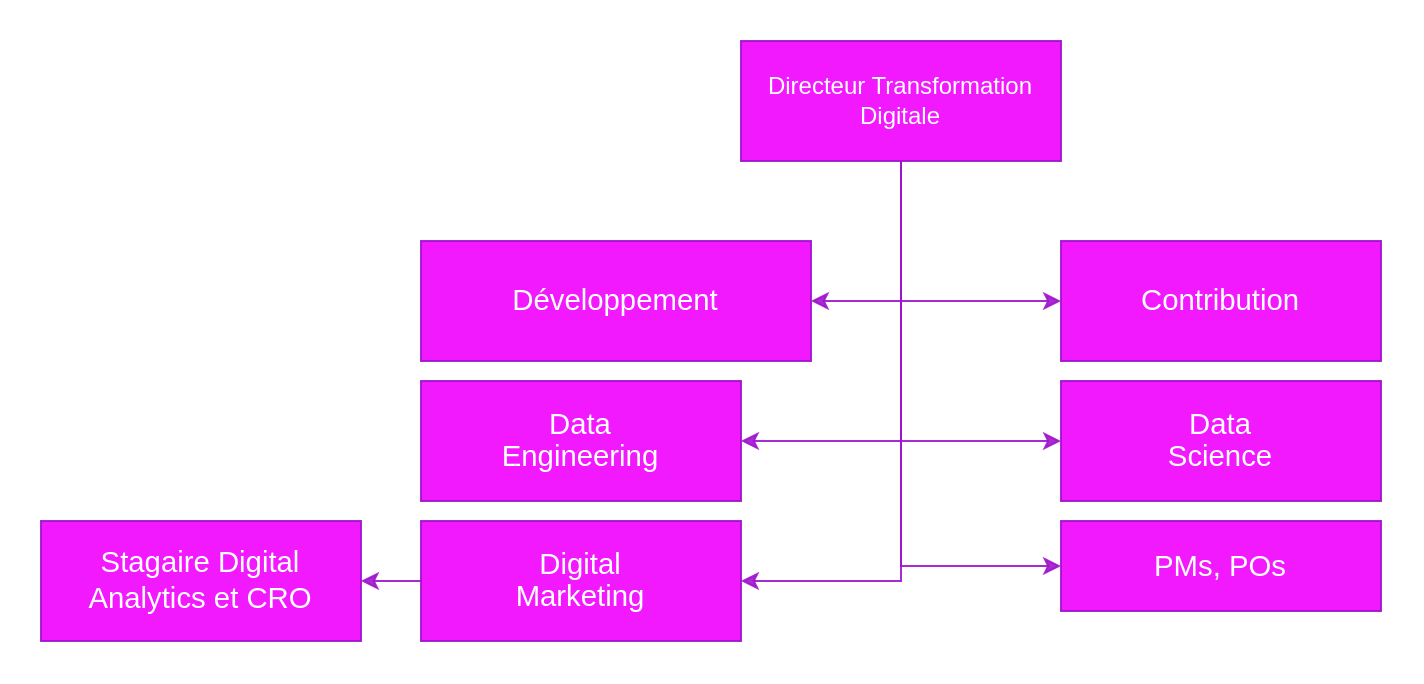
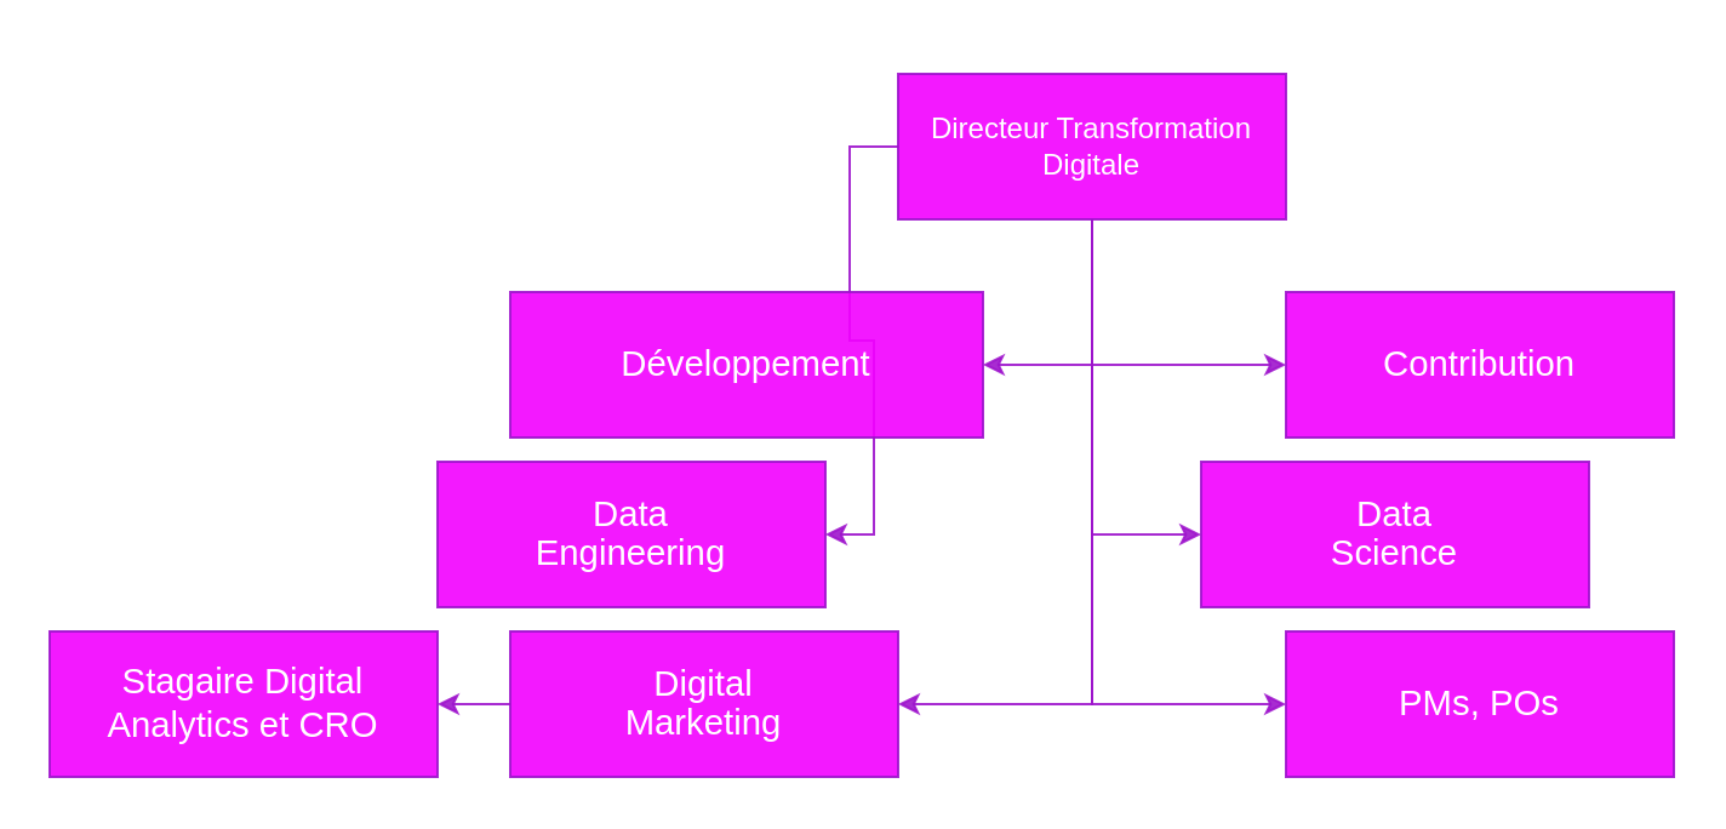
  <mxCell id="0" />
  <mxCell id="1" parent="0" />
  <mxCell id="2" style="edgeStyle=orthogonalEdgeStyle;rounded=0;orthogonalLoop=1;jettySize=auto;html=1;entryX=1;entryY=0.5;entryDx=0;entryDy=0;fillColor=#6a00ff;strokeColor=#9E15CC;opacity=90;" edge="1" parent="1" source="8" target="9"><mxGeometry relative="1" as="geometry" /></mxCell>
  <mxCell id="3" style="edgeStyle=orthogonalEdgeStyle;rounded=0;orthogonalLoop=1;jettySize=auto;html=1;entryX=0;entryY=0.5;entryDx=0;entryDy=0;fillColor=#6a00ff;strokeColor=#9E15CC;opacity=90;" edge="1" parent="1" source="8" target="13"><mxGeometry relative="1" as="geometry" /></mxCell>
  <mxCell id="4" style="edgeStyle=orthogonalEdgeStyle;rounded=0;orthogonalLoop=1;jettySize=auto;html=1;entryX=1;entryY=0.5;entryDx=0;entryDy=0;fillColor=#6a00ff;strokeColor=#9E15CC;opacity=90;" edge="1" parent="1" source="8" target="10"><mxGeometry relative="1" as="geometry" /></mxCell>
  <mxCell id="5" style="edgeStyle=orthogonalEdgeStyle;rounded=0;orthogonalLoop=1;jettySize=auto;html=1;entryX=0;entryY=0.5;entryDx=0;entryDy=0;fillColor=#6a00ff;strokeColor=#9E15CC;opacity=90;" edge="1" parent="1" source="8" target="14"><mxGeometry relative="1" as="geometry" /></mxCell>
  <mxCell id="6" style="edgeStyle=orthogonalEdgeStyle;rounded=0;orthogonalLoop=1;jettySize=auto;html=1;entryX=1;entryY=0.5;entryDx=0;entryDy=0;fillColor=#6a00ff;strokeColor=#9E15CC;opacity=90;" edge="1" parent="1" source="8" target="12"><mxGeometry relative="1" as="geometry" /></mxCell>
  <mxCell id="7" style="edgeStyle=orthogonalEdgeStyle;rounded=0;orthogonalLoop=1;jettySize=auto;html=1;entryX=0;entryY=0.5;entryDx=0;entryDy=0;fillColor=#6a00ff;strokeColor=#9E15CC;opacity=90;" edge="1" parent="1" source="8" target="15"><mxGeometry relative="1" as="geometry" /></mxCell>
- <mxCell id="8" value="Directeur Transformation Digitale" style="rounded=0;whiteSpace=wrap;html=1;fillColor=#F200FF;strokeColor=#9E15CC;fontColor=#ffffff;opacity=90;" vertex="1" parent="1"><mxGeometry x="370" y="20" width="160" height="60" as="geometry" /></mxCell>
+ <mxCell id="8" value="Directeur Transformation Digitale" style="rounded=0;whiteSpace=wrap;html=1;fillColor=#F200FF;strokeColor=#9E15CC;fontColor=#ffffff;opacity=90;" vertex="1" parent="1"><mxGeometry x="370" y="30" width="160" height="60" as="geometry" /></mxCell>
  <mxCell id="9" value="&lt;div&gt;&lt;span style=&quot;font-size:11.0pt;line-height:107%;&lt;br/&gt;font-family:&amp;quot;Aptos&amp;quot;,sans-serif;mso-ascii-theme-font:minor-latin;mso-fareast-font-family:&lt;br/&gt;Aptos;mso-fareast-theme-font:minor-latin;mso-hansi-theme-font:minor-latin;&lt;br/&gt;mso-bidi-font-family:&amp;quot;Times New Roman&amp;quot;;mso-bidi-theme-font:minor-bidi;&lt;br/&gt;mso-ansi-language:FR-MA;mso-fareast-language:EN-US;mso-bidi-language:AR-SA&quot;&gt;Développement&lt;/span&gt;&lt;/div&gt;" style="rounded=0;whiteSpace=wrap;html=1;fillColor=#F200FF;strokeColor=#9E15CC;fontColor=#ffffff;opacity=90;" vertex="1" parent="1"><mxGeometry x="210" y="120" width="195" height="60" as="geometry" /></mxCell>
- <mxCell id="10" value="&lt;span style=&quot;font-size:11.0pt;line-height:107%;&lt;br/&gt;font-family:&amp;quot;Aptos&amp;quot;,sans-serif;mso-ascii-theme-font:minor-latin;mso-fareast-font-family:&lt;br/&gt;Aptos;mso-fareast-theme-font:minor-latin;mso-hansi-theme-font:minor-latin;&lt;br/&gt;mso-bidi-font-family:&amp;quot;Times New Roman&amp;quot;;mso-bidi-theme-font:minor-bidi;&lt;br/&gt;mso-ansi-language:FR-MA;mso-fareast-language:EN-US;mso-bidi-language:AR-SA&quot;&gt;Data&lt;br/&gt;Engineering&lt;/span&gt;" style="rounded=0;whiteSpace=wrap;html=1;fillColor=#F200FF;strokeColor=#9E15CC;fontColor=#ffffff;opacity=90;" vertex="1" parent="1"><mxGeometry x="210" y="190" width="160" height="60" as="geometry" /></mxCell>
+ <mxCell id="10" value="&lt;span style=&quot;font-size:11.0pt;line-height:107%;&lt;br/&gt;font-family:&amp;quot;Aptos&amp;quot;,sans-serif;mso-ascii-theme-font:minor-latin;mso-fareast-font-family:&lt;br/&gt;Aptos;mso-fareast-theme-font:minor-latin;mso-hansi-theme-font:minor-latin;&lt;br/&gt;mso-bidi-font-family:&amp;quot;Times New Roman&amp;quot;;mso-bidi-theme-font:minor-bidi;&lt;br/&gt;mso-ansi-language:FR-MA;mso-fareast-language:EN-US;mso-bidi-language:AR-SA&quot;&gt;Data&lt;br/&gt;Engineering&lt;/span&gt;" style="rounded=0;whiteSpace=wrap;html=1;fillColor=#F200FF;strokeColor=#9E15CC;fontColor=#ffffff;opacity=90;" vertex="1" parent="1"><mxGeometry x="180" y="190" width="160" height="60" as="geometry" /></mxCell>
  <mxCell id="11" style="edgeStyle=orthogonalEdgeStyle;rounded=0;orthogonalLoop=1;jettySize=auto;html=1;fillColor=#6a00ff;strokeColor=#9E15CC;opacity=90;" edge="1" parent="1" source="12"><mxGeometry relative="1" as="geometry"><mxPoint x="180" y="290" as="targetPoint" /></mxGeometry></mxCell>
  <mxCell id="12" value="&lt;span style=&quot;font-size:11.0pt;line-height:107%;&lt;br/&gt;font-family:&amp;quot;Aptos&amp;quot;,sans-serif;mso-ascii-theme-font:minor-latin;mso-fareast-font-family:&lt;br/&gt;Aptos;mso-fareast-theme-font:minor-latin;mso-hansi-theme-font:minor-latin;&lt;br/&gt;mso-bidi-font-family:&amp;quot;Times New Roman&amp;quot;;mso-bidi-theme-font:minor-bidi;&lt;br/&gt;mso-ansi-language:FR-MA;mso-fareast-language:EN-US;mso-bidi-language:AR-SA&quot;&gt;Digital&lt;br/&gt;Marketing&lt;/span&gt;" style="rounded=0;whiteSpace=wrap;html=1;fillColor=#F200FF;strokeColor=#9E15CC;fontColor=#ffffff;opacity=90;" vertex="1" parent="1"><mxGeometry x="210" y="260" width="160" height="60" as="geometry" /></mxCell>
  <mxCell id="13" value="&lt;div&gt;&lt;span style=&quot;font-size:11.0pt;line-height:107%;&lt;br/&gt;font-family:&amp;quot;Aptos&amp;quot;,sans-serif;mso-ascii-theme-font:minor-latin;mso-fareast-font-family:&lt;br/&gt;Aptos;mso-fareast-theme-font:minor-latin;mso-hansi-theme-font:minor-latin;&lt;br/&gt;mso-bidi-font-family:&amp;quot;Times New Roman&amp;quot;;mso-bidi-theme-font:minor-bidi;&lt;br/&gt;mso-ansi-language:FR-MA;mso-fareast-language:EN-US;mso-bidi-language:AR-SA&quot;&gt;Contribution&lt;/span&gt;&lt;/div&gt;" style="rounded=0;whiteSpace=wrap;html=1;fillColor=#F200FF;strokeColor=#9E15CC;fontColor=#ffffff;opacity=90;" vertex="1" parent="1"><mxGeometry x="530" y="120" width="160" height="60" as="geometry" /></mxCell>
- <mxCell id="14" value="&lt;div&gt;&lt;span style=&quot;font-size:11.0pt;line-height:107%;&lt;br/&gt;font-family:&amp;quot;Aptos&amp;quot;,sans-serif;mso-ascii-theme-font:minor-latin;mso-fareast-font-family:&lt;br/&gt;Aptos;mso-fareast-theme-font:minor-latin;mso-hansi-theme-font:minor-latin;&lt;br/&gt;mso-bidi-font-family:&amp;quot;Times New Roman&amp;quot;;mso-bidi-theme-font:minor-bidi;&lt;br/&gt;mso-ansi-language:FR-MA;mso-fareast-language:EN-US;mso-bidi-language:AR-SA&quot;&gt;Data&lt;br/&gt;Science&lt;/span&gt;&lt;/div&gt;" style="rounded=0;whiteSpace=wrap;html=1;fillColor=#F200FF;strokeColor=#9E15CC;fontColor=#ffffff;opacity=90;" vertex="1" parent="1"><mxGeometry x="530" y="190" width="160" height="60" as="geometry" /></mxCell>
- <mxCell id="15" value="&lt;span style=&quot;font-size:11.0pt;line-height:107%;&lt;br/&gt;font-family:&amp;quot;Aptos&amp;quot;,sans-serif;mso-ascii-theme-font:minor-latin;mso-fareast-font-family:&lt;br/&gt;Aptos;mso-fareast-theme-font:minor-latin;mso-hansi-theme-font:minor-latin;&lt;br/&gt;mso-bidi-font-family:&amp;quot;Times New Roman&amp;quot;;mso-bidi-theme-font:minor-bidi;&lt;br/&gt;mso-ansi-language:FR-MA;mso-fareast-language:EN-US;mso-bidi-language:AR-SA&quot;&gt;PMs, POs&lt;/span&gt;" style="rounded=0;whiteSpace=wrap;html=1;fillColor=#F200FF;strokeColor=#9E15CC;fontColor=#ffffff;opacity=90;" vertex="1" parent="1"><mxGeometry x="530" y="260" width="160" height="45" as="geometry" /></mxCell>
+ <mxCell id="14" value="&lt;div&gt;&lt;span style=&quot;font-size:11.0pt;line-height:107%;&lt;br/&gt;font-family:&amp;quot;Aptos&amp;quot;,sans-serif;mso-ascii-theme-font:minor-latin;mso-fareast-font-family:&lt;br/&gt;Aptos;mso-fareast-theme-font:minor-latin;mso-hansi-theme-font:minor-latin;&lt;br/&gt;mso-bidi-font-family:&amp;quot;Times New Roman&amp;quot;;mso-bidi-theme-font:minor-bidi;&lt;br/&gt;mso-ansi-language:FR-MA;mso-fareast-language:EN-US;mso-bidi-language:AR-SA&quot;&gt;Data&lt;br/&gt;Science&lt;/span&gt;&lt;/div&gt;" style="rounded=0;whiteSpace=wrap;html=1;fillColor=#F200FF;strokeColor=#9E15CC;fontColor=#ffffff;opacity=90;" vertex="1" parent="1"><mxGeometry x="495" y="190" width="160" height="60" as="geometry" /></mxCell>
+ <mxCell id="15" value="&lt;span style=&quot;font-size:11.0pt;line-height:107%;&lt;br/&gt;font-family:&amp;quot;Aptos&amp;quot;,sans-serif;mso-ascii-theme-font:minor-latin;mso-fareast-font-family:&lt;br/&gt;Aptos;mso-fareast-theme-font:minor-latin;mso-hansi-theme-font:minor-latin;&lt;br/&gt;mso-bidi-font-family:&amp;quot;Times New Roman&amp;quot;;mso-bidi-theme-font:minor-bidi;&lt;br/&gt;mso-ansi-language:FR-MA;mso-fareast-language:EN-US;mso-bidi-language:AR-SA&quot;&gt;PMs, POs&lt;/span&gt;" style="rounded=0;whiteSpace=wrap;html=1;fillColor=#F200FF;strokeColor=#9E15CC;fontColor=#ffffff;opacity=90;" vertex="1" parent="1"><mxGeometry x="530" y="260" width="160" height="60" as="geometry" /></mxCell>
  <mxCell id="16" value="&lt;span style=&quot;font-size: 14.667px;&quot;&gt;Stagaire Digital Analytics et CRO&lt;/span&gt;" style="rounded=0;whiteSpace=wrap;html=1;fillColor=#F200FF;strokeColor=#9E15CC;fontColor=#ffffff;opacity=90;" vertex="1" parent="1"><mxGeometry x="20" y="260" width="160" height="60" as="geometry" /></mxCell>
